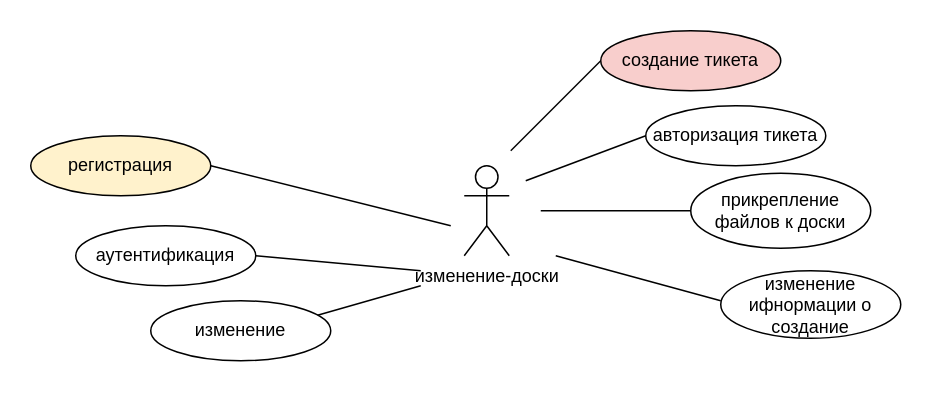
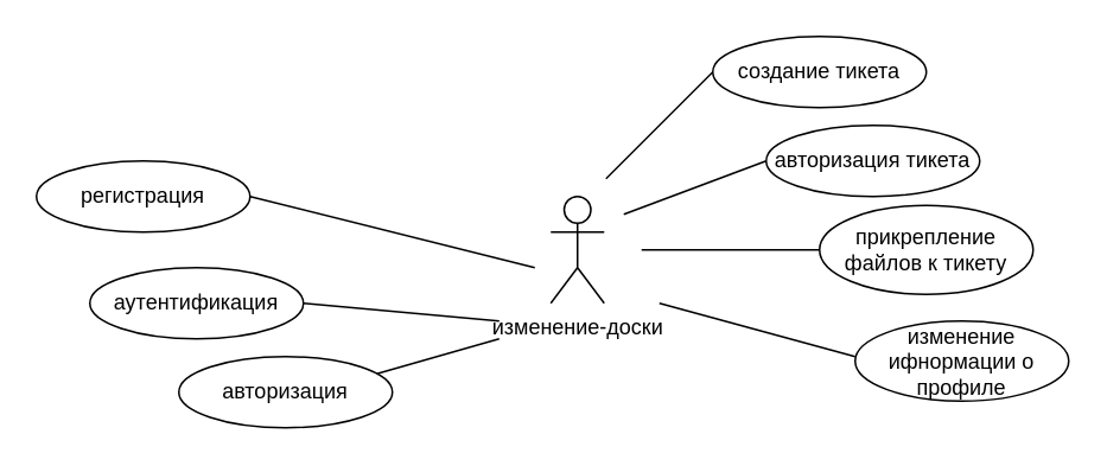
  <mxCell id="0" />
  <mxCell id="1" parent="0" />
  <mxCell id="2" value="изменение-доски" style="shape=umlActor;verticalLabelPosition=bottom;verticalAlign=top;html=1;outlineConnect=0;" vertex="1" parent="1"><mxGeometry x="309" y="110" width="30" height="60" as="geometry" /></mxCell>
  <mxCell id="3" value="" style="endArrow=none;html=1;rounded=0;" edge="1" parent="1"><mxGeometry width="50" height="50" relative="1" as="geometry"><mxPoint x="210" y="210" as="sourcePoint" /><mxPoint x="280" y="190" as="targetPoint" /></mxGeometry></mxCell>
- <mxCell id="4" value="изменение" style="ellipse;whiteSpace=wrap;html=1;" vertex="1" parent="1"><mxGeometry x="100" y="200" width="120" height="40" as="geometry" /></mxCell>
+ <mxCell id="4" value="авторизация" style="ellipse;whiteSpace=wrap;html=1;" vertex="1" parent="1"><mxGeometry x="100" y="200" width="120" height="40" as="geometry" /></mxCell>
  <mxCell id="5" value="" style="endArrow=none;html=1;rounded=0;" edge="1" parent="1"><mxGeometry width="50" height="50" relative="1" as="geometry"><mxPoint x="170" y="170" as="sourcePoint" /><mxPoint x="280" y="180" as="targetPoint" /></mxGeometry></mxCell>
  <mxCell id="6" value="аутентификация" style="ellipse;whiteSpace=wrap;html=1;" vertex="1" parent="1"><mxGeometry x="50" y="150" width="120" height="40" as="geometry" /></mxCell>
  <mxCell id="7" value="" style="endArrow=none;html=1;rounded=0;" edge="1" parent="1"><mxGeometry width="50" height="50" relative="1" as="geometry"><mxPoint x="140" y="110" as="sourcePoint" /><mxPoint x="300" y="150" as="targetPoint" /></mxGeometry></mxCell>
- <mxCell id="8" value="регистрация" style="ellipse;whiteSpace=wrap;html=1;fillColor=#fff2cc;" vertex="1" parent="1"><mxGeometry x="20" y="90" width="120" height="40" as="geometry" /></mxCell>
+ <mxCell id="8" value="регистрация" style="ellipse;whiteSpace=wrap;html=1;" vertex="1" parent="1"><mxGeometry x="20" y="90" width="120" height="40" as="geometry" /></mxCell>
  <mxCell id="9" value="" style="endArrow=none;html=1;rounded=0;" edge="1" parent="1"><mxGeometry width="50" height="50" relative="1" as="geometry"><mxPoint x="340" y="100" as="sourcePoint" /><mxPoint x="400" y="40" as="targetPoint" /></mxGeometry></mxCell>
- <mxCell id="10" value="создание тикета" style="ellipse;whiteSpace=wrap;html=1;fillColor=#f8cecc;" vertex="1" parent="1"><mxGeometry x="400" y="20" width="120" height="40" as="geometry" /></mxCell>
+ <mxCell id="10" value="создание тикета" style="ellipse;whiteSpace=wrap;html=1;" vertex="1" parent="1"><mxGeometry x="400" y="20" width="120" height="40" as="geometry" /></mxCell>
  <mxCell id="11" value="" style="endArrow=none;html=1;rounded=0;" edge="1" parent="1"><mxGeometry width="50" height="50" relative="1" as="geometry"><mxPoint x="350" y="120" as="sourcePoint" /><mxPoint x="430" y="90" as="targetPoint" /></mxGeometry></mxCell>
  <mxCell id="12" value="авторизация тикета" style="ellipse;whiteSpace=wrap;html=1;" vertex="1" parent="1"><mxGeometry x="430" y="70" width="120" height="40" as="geometry" /></mxCell>
  <mxCell id="13" value="" style="endArrow=none;html=1;rounded=0;" edge="1" parent="1"><mxGeometry width="50" height="50" relative="1" as="geometry"><mxPoint x="360" y="140" as="sourcePoint" /><mxPoint x="460" y="140" as="targetPoint" /></mxGeometry></mxCell>
- <mxCell id="14" value="прикрепление файлов к доски" style="ellipse;whiteSpace=wrap;html=1;" vertex="1" parent="1"><mxGeometry x="460" y="115" width="120" height="50" as="geometry" /></mxCell>
+ <mxCell id="14" value="прикрепление файлов к тикету" style="ellipse;whiteSpace=wrap;html=1;" vertex="1" parent="1"><mxGeometry x="460" y="115" width="120" height="50" as="geometry" /></mxCell>
  <mxCell id="15" value="" style="endArrow=none;html=1;rounded=0;" edge="1" parent="1"><mxGeometry width="50" height="50" relative="1" as="geometry"><mxPoint x="370" y="170" as="sourcePoint" /><mxPoint x="480" y="200" as="targetPoint" /></mxGeometry></mxCell>
- <mxCell id="16" value="изменение ифнормации о создание" style="ellipse;whiteSpace=wrap;html=1;" vertex="1" parent="1"><mxGeometry x="480" y="180" width="120" height="45" as="geometry" /></mxCell>
+ <mxCell id="16" value="изменение ифнормации о профиле" style="ellipse;whiteSpace=wrap;html=1;" vertex="1" parent="1"><mxGeometry x="480" y="180" width="120" height="45" as="geometry" /></mxCell>
